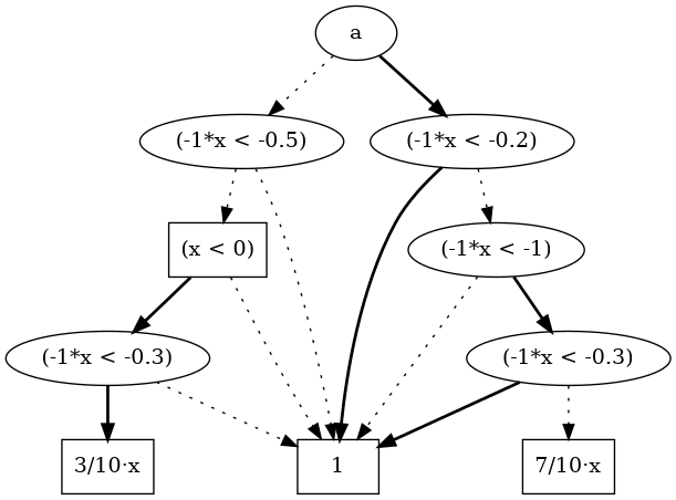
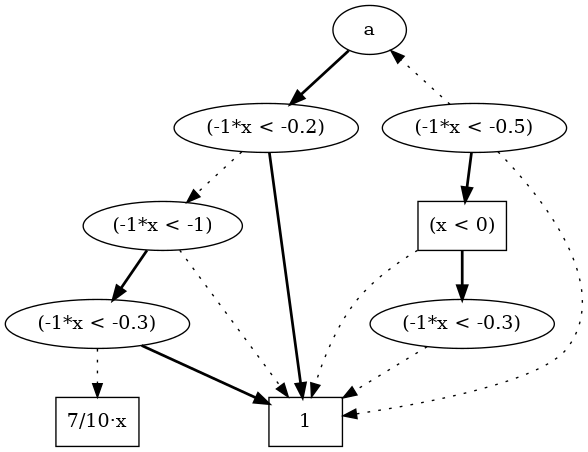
  digraph {
    rankdir=TB
    edge [style=dotted]
    n1 [label=a]
    n2 [label="(-1*x < -0.5)"]
    n3 [label="(-1*x < -0.2)"]
    n4 [label="(x < 0)" shape=box]
    n5 [label="(-1*x < -1)"]
    n6 [label=1 shape=box]
    n7 [label="7/10·x" shape=box]
-   n8 [label="3/10·x" shape=box]
    n9 [label="(-1*x < -0.3)"]
    n10 [label="(-1*x < -0.3)"]
    subgraph sub_1 {
      rank=same
      n1
    }
    subgraph sub_2 {
      rank=same
      n2
      n3
    }
    subgraph sub_3 {
      rank=same
      n4
      n5
    }
    subgraph sub_4 {
      rank=same
      n6
      n7
-     n8
    }
    subgraph sub_5 {
      rank=same
      n9
      n10
    }
-   n1 -> n2
+   n2 -> n1
    n1 -> n3 [style=bold]
-   n2 -> n4
+   n2 -> n4 [style=bold]
    n2 -> n6
    n3 -> n5
    n3 -> n6 [style=bold]
    n4 -> n6
    n4 -> n10 [style=bold]
    n5 -> n6
    n5 -> n9 [style=bold]
    n9 -> n6 [style=bold]
    n9 -> n7
    n10 -> n6
-   n10 -> n8 [style=bold]
  }
